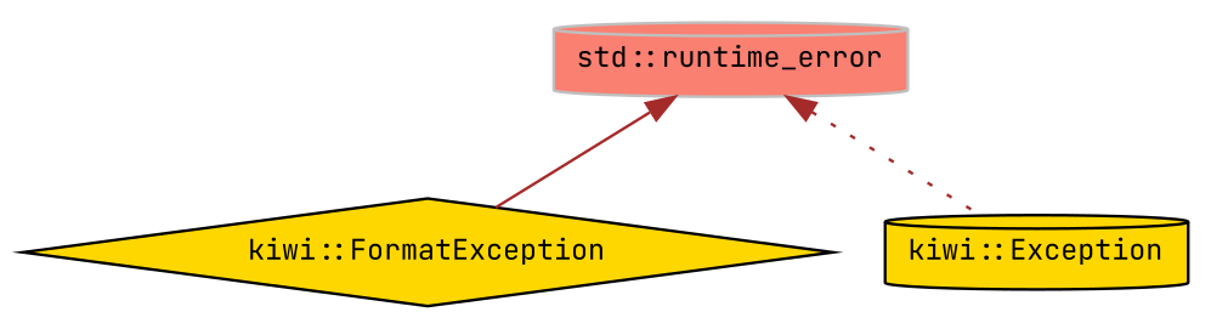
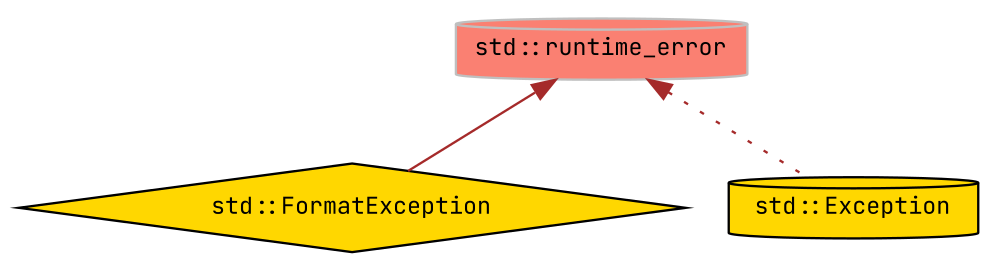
  digraph {
    fontname="JetBrains Mono"
    node [color=black fillcolor=gold fontname="JetBrains Mono" fontsize=10 shape=cylinder style=filled]
    edge [color=brown dir=back fontname="JetBrains Mono" fontsize=10 labelfontname=Helvetica labelfontsize=10]
-   n1 [fontcolor=black height=0.2 label="kiwi::FormatException" shape=diamond width=0.4]
-   n2 [height=0.2 label="kiwi::Exception" width=0.4]
+   n1 [fontcolor=black height=0.2 label="std::FormatException" shape=diamond width=0.4]
+   n2 [height=0.2 label="std::Exception" width=0.4]
    n3 [color=grey75 fillcolor=salmon height=0.2 label="std::runtime_error" width=0.4]
    n3 -> n1 [style=solid]
    n3 -> n2 [style=dotted]
  }
